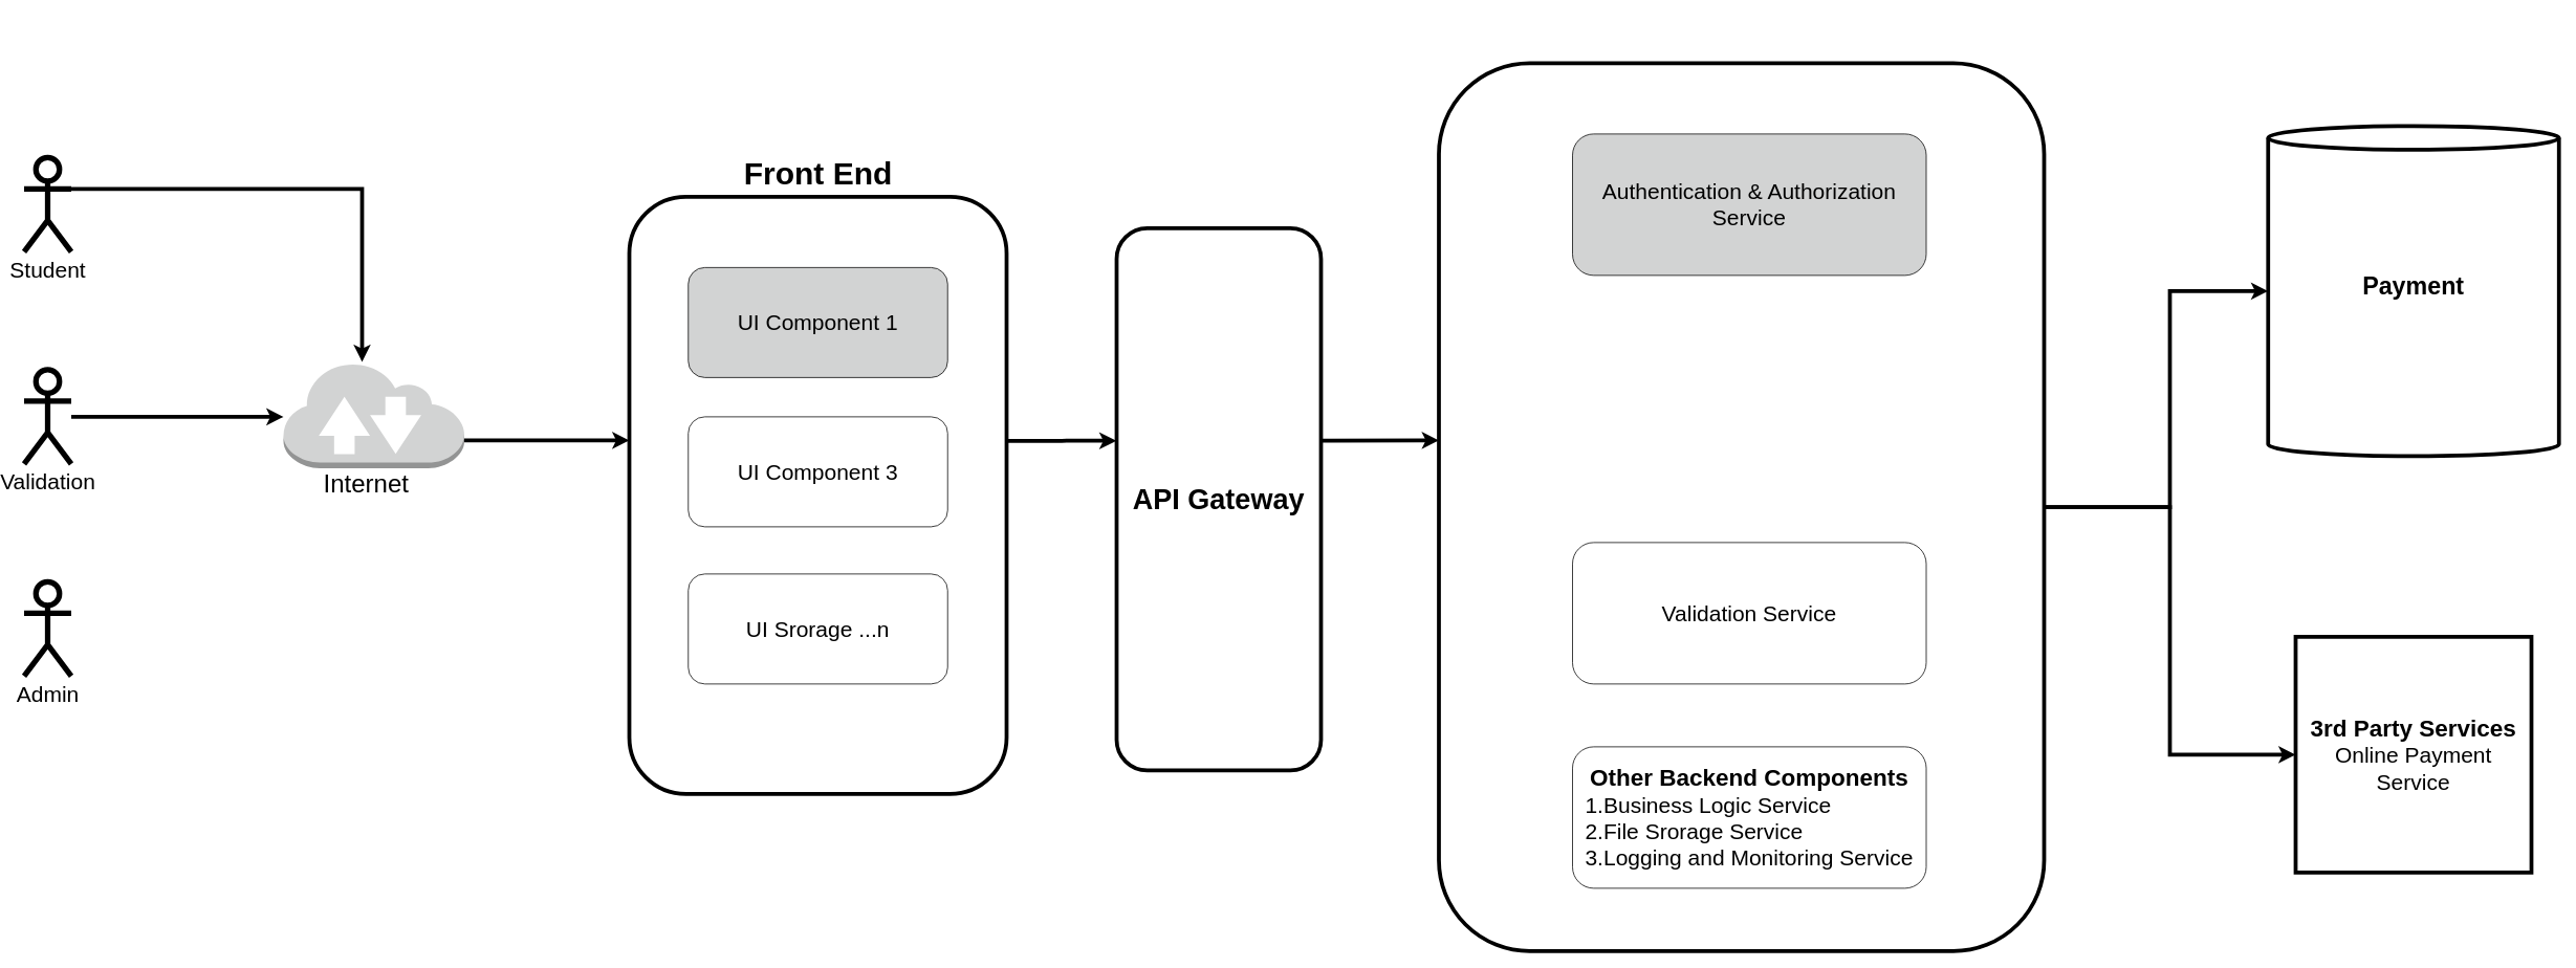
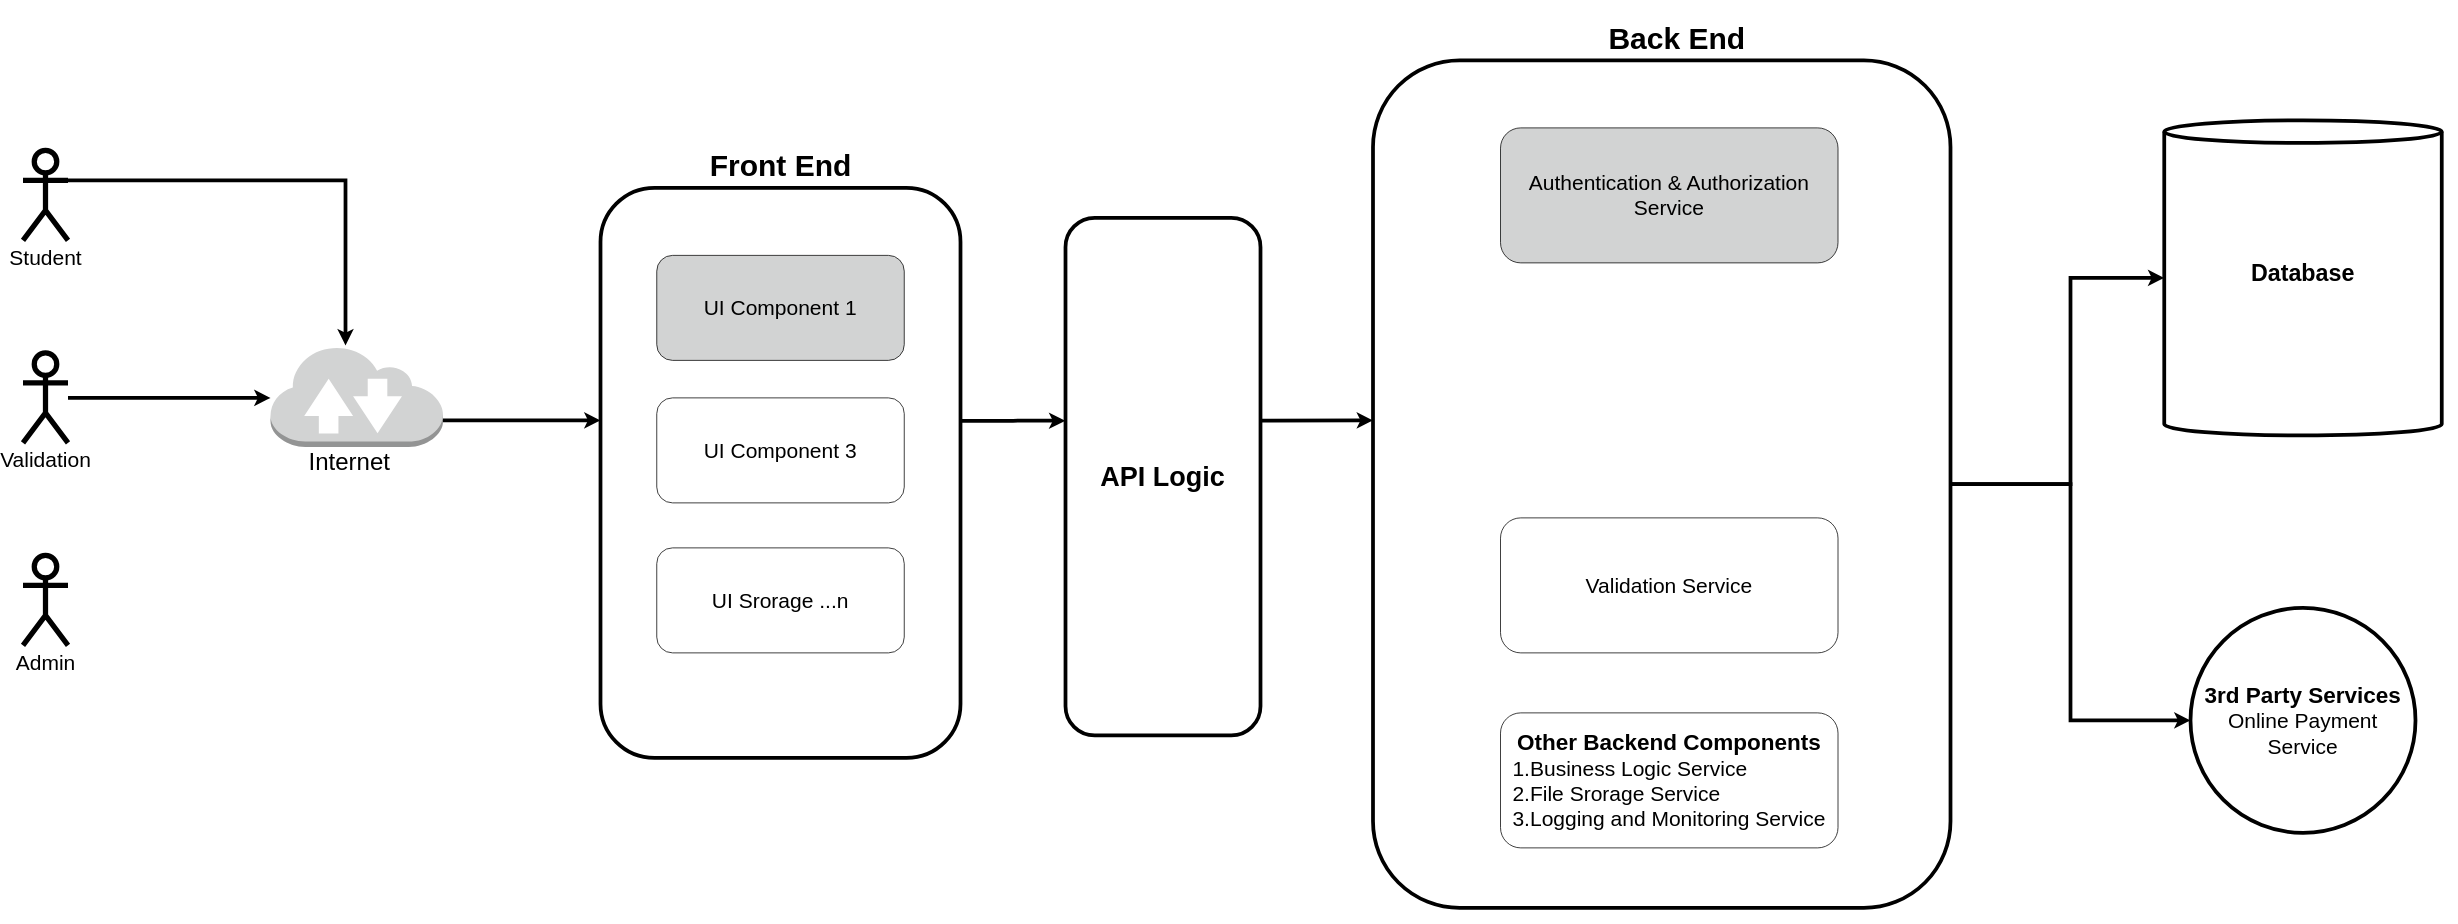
  <mxCell id="0" />
  <mxCell id="1" parent="0" />
  <mxCell id="2" style="edgeStyle=orthogonalEdgeStyle;rounded=0;orthogonalLoop=1;jettySize=auto;html=1;entryX=0;entryY=0.5;entryDx=0;entryDy=0;strokeWidth=5;" edge="1" parent="1" source="3" target="13"><mxGeometry relative="1" as="geometry" /></mxCell>
  <mxCell id="3" value="" style="rounded=1;whiteSpace=wrap;html=1;fillColor=default;strokeWidth=5;" vertex="1" parent="1"><mxGeometry x="1820" y="80" width="770" height="1130" as="geometry" /></mxCell>
  <mxCell id="4" value="&lt;font style=&quot;font-size: 28px;&quot;&gt;Student&lt;/font&gt;" style="shape=umlActor;verticalLabelPosition=bottom;verticalAlign=top;html=1;outlineConnect=0;strokeWidth=7;" parent="1" vertex="1"><mxGeometry x="20" y="200" width="60" height="120" as="geometry" /></mxCell>
  <mxCell id="5" style="edgeStyle=orthogonalEdgeStyle;rounded=0;orthogonalLoop=1;jettySize=auto;html=1;strokeWidth=5;" edge="1" parent="1" source="6" target="15"><mxGeometry relative="1" as="geometry"><Array as="points"><mxPoint x="280" y="530" /><mxPoint x="280" y="530" /></Array></mxGeometry></mxCell>
  <mxCell id="6" value="&lt;font style=&quot;font-size: 28px;&quot;&gt;Validation&lt;/font&gt;" style="shape=umlActor;verticalLabelPosition=bottom;verticalAlign=top;html=1;outlineConnect=0;strokeWidth=7;" parent="1" vertex="1"><mxGeometry x="20" y="470" width="60" height="120" as="geometry" /></mxCell>
  <mxCell id="7" value="&lt;font style=&quot;font-size: 28px;&quot;&gt;Admin&lt;/font&gt;" style="shape=umlActor;verticalLabelPosition=bottom;verticalAlign=top;html=1;outlineConnect=0;strokeWidth=7;" parent="1" vertex="1"><mxGeometry x="20" y="740" width="60" height="120" as="geometry" /></mxCell>
- <mxCell id="8" value="&lt;font style=&quot;font-size: 36px;&quot;&gt;&lt;b&gt;API Gateway&lt;/b&gt;&lt;/font&gt;" style="rounded=1;whiteSpace=wrap;html=1;strokeWidth=5;" vertex="1" parent="1"><mxGeometry x="1410" y="290" width="260" height="690" as="geometry" /></mxCell>
+ <mxCell id="8" value="&lt;font style=&quot;font-size: 36px;&quot;&gt;&lt;b&gt;API Logic&lt;/b&gt;&lt;/font&gt;" style="rounded=1;whiteSpace=wrap;html=1;strokeWidth=5;" vertex="1" parent="1"><mxGeometry x="1410" y="290" width="260" height="690" as="geometry" /></mxCell>
  <mxCell id="9" value="&lt;font style=&quot;font-size: 28px;&quot;&gt;Authentication &amp;amp; Authorization Service&lt;/font&gt;" style="rounded=1;whiteSpace=wrap;html=1;fillColor=#d2d3d3;" vertex="1" parent="1"><mxGeometry x="1990" y="170" width="450" height="180" as="geometry" /></mxCell>
  <mxCell id="10" value="&lt;font style=&quot;font-size: 28px;&quot;&gt;Validation Service&lt;/font&gt;" style="rounded=1;whiteSpace=wrap;html=1;" vertex="1" parent="1"><mxGeometry x="1990" y="690" width="450" height="180" as="geometry" /></mxCell>
- <mxCell id="11" value="&lt;font style=&quot;font-size: 31px;&quot;&gt;&lt;b style=&quot;&quot;&gt;Payment&lt;/b&gt;&lt;/font&gt;&lt;div style=&quot;font-size: 31px;&quot;&gt;&lt;br&gt;&lt;/div&gt;" style="shape=cylinder3;whiteSpace=wrap;html=1;boundedLbl=1;backgroundOutline=1;size=15;strokeWidth=5;" vertex="1" parent="1"><mxGeometry x="2875" y="160" width="370" height="420" as="geometry" /></mxCell>
- <mxCell id="13" value="&lt;font style=&quot;font-size: 30px;&quot;&gt;&lt;b&gt;3rd Party Services&lt;/b&gt;&lt;/font&gt;&lt;div&gt;&lt;font style=&quot;font-size: 28px;&quot;&gt;Online Payment Service&lt;/font&gt;&lt;/div&gt;" style="whiteSpace=wrap;html=1;aspect=fixed;strokeWidth=5;rounded=0;" vertex="1" parent="1"><mxGeometry x="2910" y="810" width="300" height="300" as="geometry" /></mxCell>
+ <mxCell id="11" value="&lt;font style=&quot;font-size: 31px;&quot;&gt;&lt;b style=&quot;&quot;&gt;Database&lt;/b&gt;&lt;/font&gt;&lt;div style=&quot;font-size: 31px;&quot;&gt;&lt;br&gt;&lt;/div&gt;" style="shape=cylinder3;whiteSpace=wrap;html=1;boundedLbl=1;backgroundOutline=1;size=15;strokeWidth=5;" vertex="1" parent="1"><mxGeometry x="2875" y="160" width="370" height="420" as="geometry" /></mxCell>
+ <mxCell id="12" value="&lt;font style=&quot;font-size: 40px;&quot;&gt;&lt;b&gt;Back End&lt;/b&gt;&lt;/font&gt;" style="text;html=1;align=center;verticalAlign=middle;resizable=0;points=[];autosize=1;strokeColor=none;fillColor=none;" vertex="1" parent="1"><mxGeometry x="2120" y="20" width="210" height="60" as="geometry" /></mxCell>
+ <mxCell id="13" value="&lt;font style=&quot;font-size: 30px;&quot;&gt;&lt;b&gt;3rd Party Services&lt;/b&gt;&lt;/font&gt;&lt;div&gt;&lt;font style=&quot;font-size: 28px;&quot;&gt;Online Payment Service&lt;/font&gt;&lt;/div&gt;" style="ellipse;whiteSpace=wrap;html=1;aspect=fixed;strokeWidth=5;" vertex="1" parent="1"><mxGeometry x="2910" y="810" width="300" height="300" as="geometry" /></mxCell>
  <mxCell id="14" value="" style="group" vertex="1" connectable="0" parent="1"><mxGeometry x="350" y="460" width="230" height="180" as="geometry" /></mxCell>
  <mxCell id="15" value="" style="outlineConnect=0;dashed=0;verticalLabelPosition=bottom;verticalAlign=top;align=center;html=1;shape=mxgraph.aws3.internet_2;fillColor=#D2D3D3;gradientColor=none;" vertex="1" parent="14"><mxGeometry width="230" height="135.5" as="geometry" /></mxCell>
  <mxCell id="16" value="&lt;span style=&quot;font-size: 32px;&quot;&gt;Internet&lt;/span&gt;" style="text;html=1;align=center;verticalAlign=middle;resizable=0;points=[];autosize=1;strokeColor=none;fillColor=none;" vertex="1" parent="14"><mxGeometry x="40" y="130" width="130" height="50" as="geometry" /></mxCell>
  <mxCell id="17" value="&lt;b style=&quot;&quot;&gt;&lt;font style=&quot;font-size: 30px;&quot;&gt;Other Backend Components&lt;/font&gt;&lt;/b&gt;&lt;div style=&quot;text-align: left;&quot;&gt;&lt;span style=&quot;font-size: 28px;&quot;&gt;1.Business Logic Service&lt;/span&gt;&lt;/div&gt;&lt;div style=&quot;text-align: left;&quot;&gt;&lt;span style=&quot;font-size: 28px;&quot;&gt;2.File Srorage Service&lt;/span&gt;&lt;/div&gt;&lt;div style=&quot;text-align: left;&quot;&gt;&lt;span style=&quot;font-size: 28px;&quot;&gt;3.Logging and Monitoring Service&lt;/span&gt;&lt;/div&gt;" style="rounded=1;whiteSpace=wrap;html=1;" vertex="1" parent="1"><mxGeometry x="1990" y="950" width="450" height="180" as="geometry" /></mxCell>
  <mxCell id="18" style="edgeStyle=orthogonalEdgeStyle;rounded=0;orthogonalLoop=1;jettySize=auto;html=1;exitX=1;exitY=0.333;exitDx=0;exitDy=0;exitPerimeter=0;strokeWidth=5;" edge="1" parent="1" source="4" target="15"><mxGeometry relative="1" as="geometry"><Array as="points"><mxPoint x="450" y="240" /></Array></mxGeometry></mxCell>
  <mxCell id="19" style="edgeStyle=orthogonalEdgeStyle;rounded=0;orthogonalLoop=1;jettySize=auto;html=1;entryX=0;entryY=0.408;entryDx=0;entryDy=0;entryPerimeter=0;strokeWidth=5;" edge="1" parent="1" source="15" target="21"><mxGeometry relative="1" as="geometry"><Array as="points"><mxPoint x="620" y="560" /><mxPoint x="620" y="560" /></Array></mxGeometry></mxCell>
  <mxCell id="20" value="" style="group" vertex="1" connectable="0" parent="1"><mxGeometry x="790" y="210" width="480" height="800" as="geometry" /></mxCell>
  <mxCell id="21" value="" style="rounded=1;whiteSpace=wrap;html=1;fillColor=default;strokeWidth=5;" parent="20" vertex="1"><mxGeometry y="40" width="480" height="760" as="geometry" /></mxCell>
  <mxCell id="22" value="&lt;font style=&quot;font-size: 40px;&quot;&gt;&lt;b&gt;Front End&lt;/b&gt;&lt;/font&gt;" style="text;html=1;align=center;verticalAlign=middle;resizable=0;points=[];autosize=1;strokeColor=none;fillColor=none;" vertex="1" parent="20"><mxGeometry x="135" y="-20" width="210" height="60" as="geometry" /></mxCell>
  <mxCell id="23" value="&lt;span style=&quot;font-size: 28px;&quot;&gt;UI Component 1&lt;/span&gt;" style="rounded=1;whiteSpace=wrap;html=1;fillColor=#d2d3d3;" vertex="1" parent="20"><mxGeometry x="75" y="130" width="330" height="140" as="geometry" /></mxCell>
  <mxCell id="24" value="&lt;span style=&quot;font-size: 28px;&quot;&gt;UI Component 3&lt;/span&gt;" style="rounded=1;whiteSpace=wrap;html=1;" vertex="1" parent="20"><mxGeometry x="75" y="320" width="330" height="140" as="geometry" /></mxCell>
  <mxCell id="25" value="&lt;span style=&quot;font-size: 28px;&quot;&gt;UI Srorage ...n&lt;/span&gt;" style="rounded=1;whiteSpace=wrap;html=1;" vertex="1" parent="20"><mxGeometry x="75" y="520" width="330" height="140" as="geometry" /></mxCell>
  <mxCell id="26" style="edgeStyle=orthogonalEdgeStyle;rounded=0;orthogonalLoop=1;jettySize=auto;html=1;entryX=-0.001;entryY=0.392;entryDx=0;entryDy=0;entryPerimeter=0;strokeWidth=5;" edge="1" parent="1" source="21" target="8"><mxGeometry relative="1" as="geometry"><mxPoint x="1410" y="580" as="targetPoint" /><Array as="points"><mxPoint x="1340" y="560" /></Array></mxGeometry></mxCell>
  <mxCell id="27" style="edgeStyle=orthogonalEdgeStyle;rounded=0;orthogonalLoop=1;jettySize=auto;html=1;entryX=0.003;entryY=0.447;entryDx=0;entryDy=0;entryPerimeter=0;strokeWidth=5;exitX=0.999;exitY=0.392;exitDx=0;exitDy=0;exitPerimeter=0;" edge="1" parent="1" source="8"><mxGeometry relative="1" as="geometry"><mxPoint x="1690" y="560" as="sourcePoint" /><mxPoint x="1820" y="560" as="targetPoint" /></mxGeometry></mxCell>
  <mxCell id="28" style="edgeStyle=orthogonalEdgeStyle;rounded=0;orthogonalLoop=1;jettySize=auto;html=1;entryX=0;entryY=0.5;entryDx=0;entryDy=0;entryPerimeter=0;strokeWidth=5;" edge="1" parent="1" source="3" target="11"><mxGeometry relative="1" as="geometry"><Array as="points"><mxPoint x="2750" y="645" /><mxPoint x="2750" y="370" /></Array></mxGeometry></mxCell>
